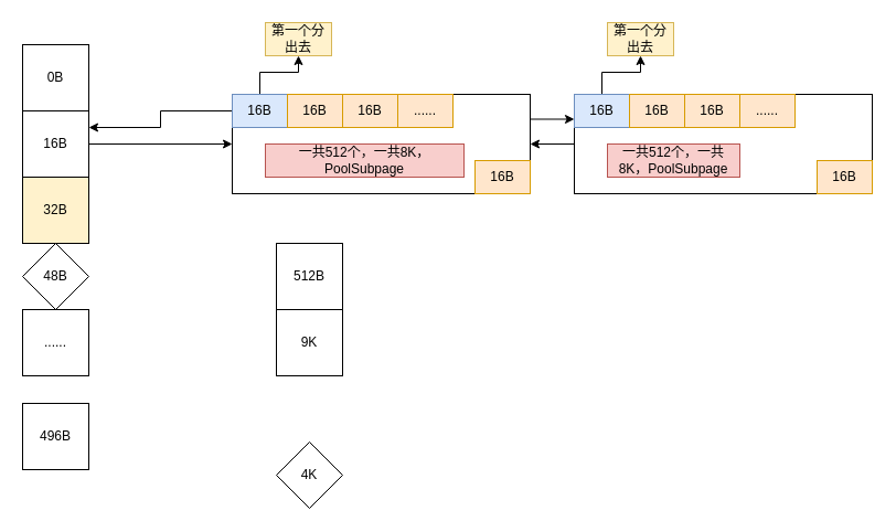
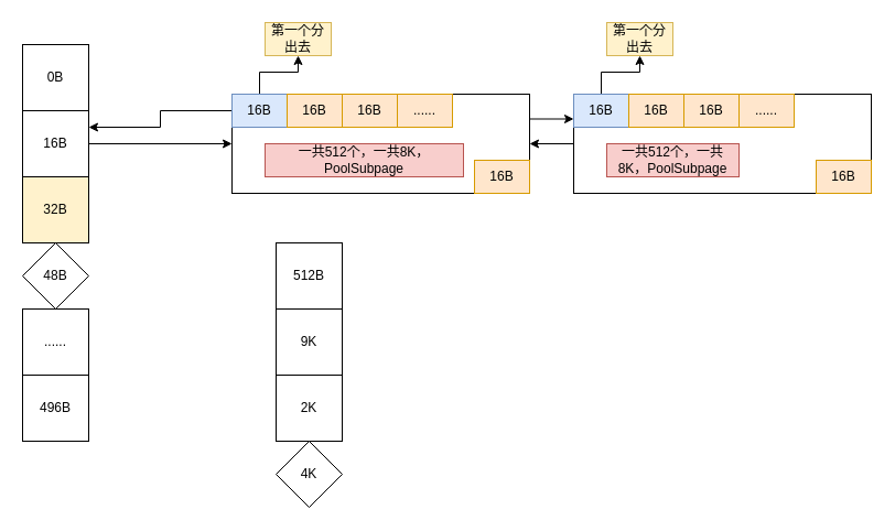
  <mxCell id="0" />
  <mxCell id="1" parent="0" />
  <mxCell id="2" value="0B" style="rounded=0;whiteSpace=wrap;html=1;" vertex="1" parent="1"><mxGeometry x="20" y="40" width="60" height="60" as="geometry" /></mxCell>
  <mxCell id="3" style="edgeStyle=orthogonalEdgeStyle;rounded=0;orthogonalLoop=1;jettySize=auto;html=1;exitX=1;exitY=0.5;exitDx=0;exitDy=0;entryX=0;entryY=0.5;entryDx=0;entryDy=0;" edge="1" parent="1" source="4" target="10"><mxGeometry relative="1" as="geometry" /></mxCell>
  <mxCell id="4" value="16B" style="rounded=0;whiteSpace=wrap;html=1;" vertex="1" parent="1"><mxGeometry x="20" y="100" width="60" height="60" as="geometry" /></mxCell>
  <mxCell id="5" value="32B" style="rounded=0;whiteSpace=wrap;html=1;fillColor=#fff2cc;" vertex="1" parent="1"><mxGeometry x="20" y="160" width="60" height="60" as="geometry" /></mxCell>
  <mxCell id="6" value="48B" style="rhombus;whiteSpace=wrap;html=1;" vertex="1" parent="1"><mxGeometry x="20" y="220" width="60" height="60" as="geometry" /></mxCell>
  <mxCell id="7" value="......" style="rounded=0;whiteSpace=wrap;html=1;" vertex="1" parent="1"><mxGeometry x="20" y="280" width="60" height="60" as="geometry" /></mxCell>
- <mxCell id="8" value="496B" style="rounded=0;whiteSpace=wrap;html=1;" vertex="1" parent="1"><mxGeometry x="20" y="365" width="60" height="60" as="geometry" /></mxCell>
+ <mxCell id="8" value="496B" style="rounded=0;whiteSpace=wrap;html=1;" vertex="1" parent="1"><mxGeometry x="20" y="340" width="60" height="60" as="geometry" /></mxCell>
  <mxCell id="9" style="edgeStyle=orthogonalEdgeStyle;rounded=0;orthogonalLoop=1;jettySize=auto;html=1;exitX=1;exitY=0.25;exitDx=0;exitDy=0;entryX=0;entryY=0.75;entryDx=0;entryDy=0;" edge="1" parent="1" source="10" target="23"><mxGeometry relative="1" as="geometry" /></mxCell>
  <mxCell id="10" value="" style="rounded=0;whiteSpace=wrap;html=1;" vertex="1" parent="1"><mxGeometry x="210" y="85" width="270" height="90" as="geometry" /></mxCell>
  <mxCell id="11" style="edgeStyle=orthogonalEdgeStyle;rounded=0;orthogonalLoop=1;jettySize=auto;html=1;exitX=0.5;exitY=0;exitDx=0;exitDy=0;" edge="1" parent="1" source="13" target="19"><mxGeometry relative="1" as="geometry" /></mxCell>
  <mxCell id="12" style="edgeStyle=orthogonalEdgeStyle;rounded=0;orthogonalLoop=1;jettySize=auto;html=1;exitX=0;exitY=0.5;exitDx=0;exitDy=0;entryX=1;entryY=0.25;entryDx=0;entryDy=0;" edge="1" parent="1" source="13" target="4"><mxGeometry relative="1" as="geometry" /></mxCell>
  <mxCell id="13" value="16B" style="rounded=0;whiteSpace=wrap;html=1;fillColor=#dae8fc;strokeColor=#6c8ebf;" vertex="1" parent="1"><mxGeometry x="210" y="85" width="50" height="30" as="geometry" /></mxCell>
  <mxCell id="14" value="16B" style="rounded=0;whiteSpace=wrap;html=1;fillColor=#ffe6cc;strokeColor=#d79b00;" vertex="1" parent="1"><mxGeometry x="260" y="85" width="50" height="30" as="geometry" /></mxCell>
  <mxCell id="15" value="16B" style="rounded=0;whiteSpace=wrap;html=1;fillColor=#ffe6cc;strokeColor=#d79b00;" vertex="1" parent="1"><mxGeometry x="310" y="85" width="50" height="30" as="geometry" /></mxCell>
  <mxCell id="16" value="16B" style="rounded=0;whiteSpace=wrap;html=1;fillColor=#ffe6cc;strokeColor=#d79b00;" vertex="1" parent="1"><mxGeometry x="430" y="145" width="50" height="30" as="geometry" /></mxCell>
  <mxCell id="17" value="......" style="rounded=0;whiteSpace=wrap;html=1;fillColor=#ffe6cc;strokeColor=#d79b00;" vertex="1" parent="1"><mxGeometry x="360" y="85" width="50" height="30" as="geometry" /></mxCell>
  <mxCell id="18" value="一共512个，一共8K，PoolSubpage" style="text;html=1;align=center;verticalAlign=middle;whiteSpace=wrap;rounded=0;fillColor=#f8cecc;strokeColor=#b85450;" vertex="1" parent="1"><mxGeometry x="240" y="130" width="180" height="30" as="geometry" /></mxCell>
  <mxCell id="19" value="第一个分出去" style="text;html=1;align=center;verticalAlign=middle;whiteSpace=wrap;rounded=0;fillColor=#fff2cc;strokeColor=#d6b656;" vertex="1" parent="1"><mxGeometry x="240" y="20" width="60" height="30" as="geometry" /></mxCell>
  <mxCell id="20" style="edgeStyle=orthogonalEdgeStyle;rounded=0;orthogonalLoop=1;jettySize=auto;html=1;exitX=0;exitY=0.5;exitDx=0;exitDy=0;entryX=1;entryY=0.5;entryDx=0;entryDy=0;" edge="1" parent="1" source="21" target="10"><mxGeometry relative="1" as="geometry" /></mxCell>
  <mxCell id="21" value="" style="rounded=0;whiteSpace=wrap;html=1;" vertex="1" parent="1"><mxGeometry x="520" y="85" width="270" height="90" as="geometry" /></mxCell>
  <mxCell id="22" style="edgeStyle=orthogonalEdgeStyle;rounded=0;orthogonalLoop=1;jettySize=auto;html=1;exitX=0.5;exitY=0;exitDx=0;exitDy=0;" edge="1" parent="1" source="23" target="29"><mxGeometry relative="1" as="geometry" /></mxCell>
  <mxCell id="23" value="16B" style="rounded=0;whiteSpace=wrap;html=1;fillColor=#dae8fc;strokeColor=#6c8ebf;" vertex="1" parent="1"><mxGeometry x="520" y="85" width="50" height="30" as="geometry" /></mxCell>
  <mxCell id="24" value="16B" style="rounded=0;whiteSpace=wrap;html=1;fillColor=#ffe6cc;strokeColor=#d79b00;" vertex="1" parent="1"><mxGeometry x="570" y="85" width="50" height="30" as="geometry" /></mxCell>
  <mxCell id="25" value="16B" style="rounded=0;whiteSpace=wrap;html=1;fillColor=#ffe6cc;strokeColor=#d79b00;" vertex="1" parent="1"><mxGeometry x="620" y="85" width="50" height="30" as="geometry" /></mxCell>
  <mxCell id="26" value="16B" style="rounded=0;whiteSpace=wrap;html=1;fillColor=#ffe6cc;strokeColor=#d79b00;" vertex="1" parent="1"><mxGeometry x="740" y="145" width="50" height="30" as="geometry" /></mxCell>
  <mxCell id="27" value="......" style="rounded=0;whiteSpace=wrap;html=1;fillColor=#ffe6cc;strokeColor=#d79b00;" vertex="1" parent="1"><mxGeometry x="670" y="85" width="50" height="30" as="geometry" /></mxCell>
  <mxCell id="28" value="一共512个，一共8K，PoolSubpage" style="text;html=1;align=center;verticalAlign=middle;whiteSpace=wrap;rounded=0;fillColor=#f8cecc;strokeColor=#b85450;" vertex="1" parent="1"><mxGeometry x="550" y="130" width="120" height="30" as="geometry" /></mxCell>
  <mxCell id="29" value="第一个分出去" style="text;html=1;align=center;verticalAlign=middle;whiteSpace=wrap;rounded=0;fillColor=#fff2cc;strokeColor=#d6b656;" vertex="1" parent="1"><mxGeometry x="550" y="20" width="60" height="30" as="geometry" /></mxCell>
  <mxCell id="30" value="512B" style="rounded=0;whiteSpace=wrap;html=1;" vertex="1" parent="1"><mxGeometry x="250" y="220" width="60" height="60" as="geometry" /></mxCell>
  <mxCell id="31" value="9K" style="rounded=0;whiteSpace=wrap;html=1;" vertex="1" parent="1"><mxGeometry x="250" y="280" width="60" height="60" as="geometry" /></mxCell>
+ <mxCell id="32" value="2K" style="rounded=0;whiteSpace=wrap;html=1;" vertex="1" parent="1"><mxGeometry x="250" y="340" width="60" height="60" as="geometry" /></mxCell>
  <mxCell id="33" value="4K" style="rhombus;whiteSpace=wrap;html=1;" vertex="1" parent="1"><mxGeometry x="250" y="400" width="60" height="60" as="geometry" /></mxCell>
